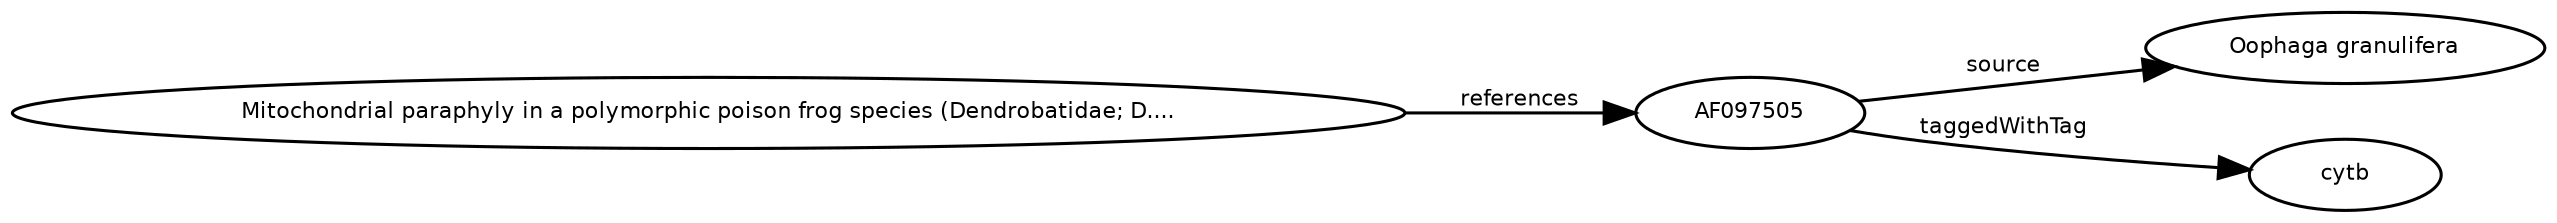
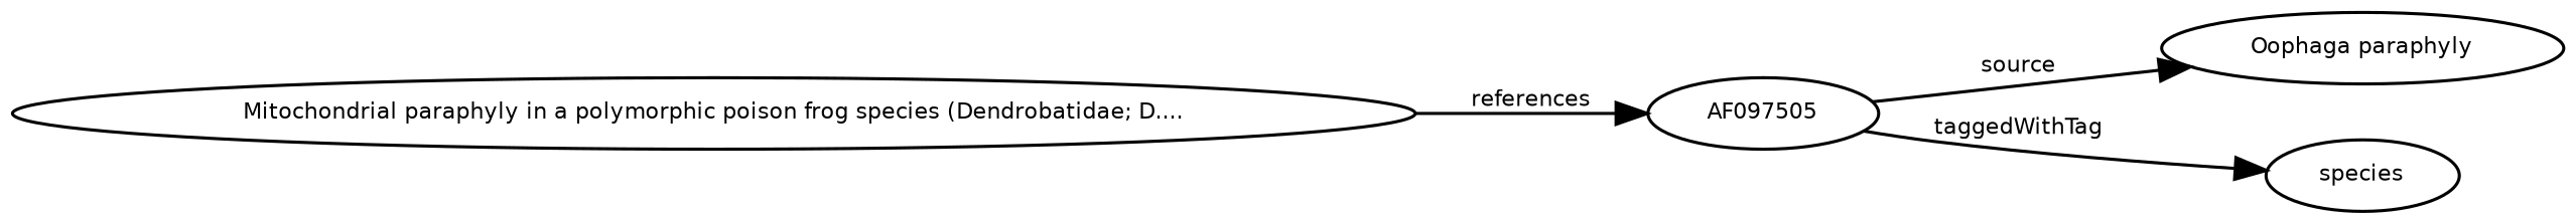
  digraph {
    rankdir=LR
    node [fontname=Helvetica fontsize=7]
    edge [fontname=Helvetica fontsize=7]
    n1 [height=0.27433100247 label=AF097505 width=0.27433100247]
-   n2 [height=0.27433100247 label="Oophaga granulifera" width=0.27433100247]
-   n3 [height=0.27433100247 label=cytb width=0.27433100247]
+   n2 [height=0.27433100247 label="Oophaga paraphyly" width=0.27433100247]
+   n3 [height=0.27433100247 label=species width=0.27433100247]
    n4 [height=0.27433100247 label="Mitochondrial paraphyly in a polymorphic poison frog species (Dendrobatidae; D...." width=0.27433100247]
    n1 -> n2 [label=source]
    n1 -> n3 [label=taggedWithTag]
    n4 -> n1 [label=references]
  }
